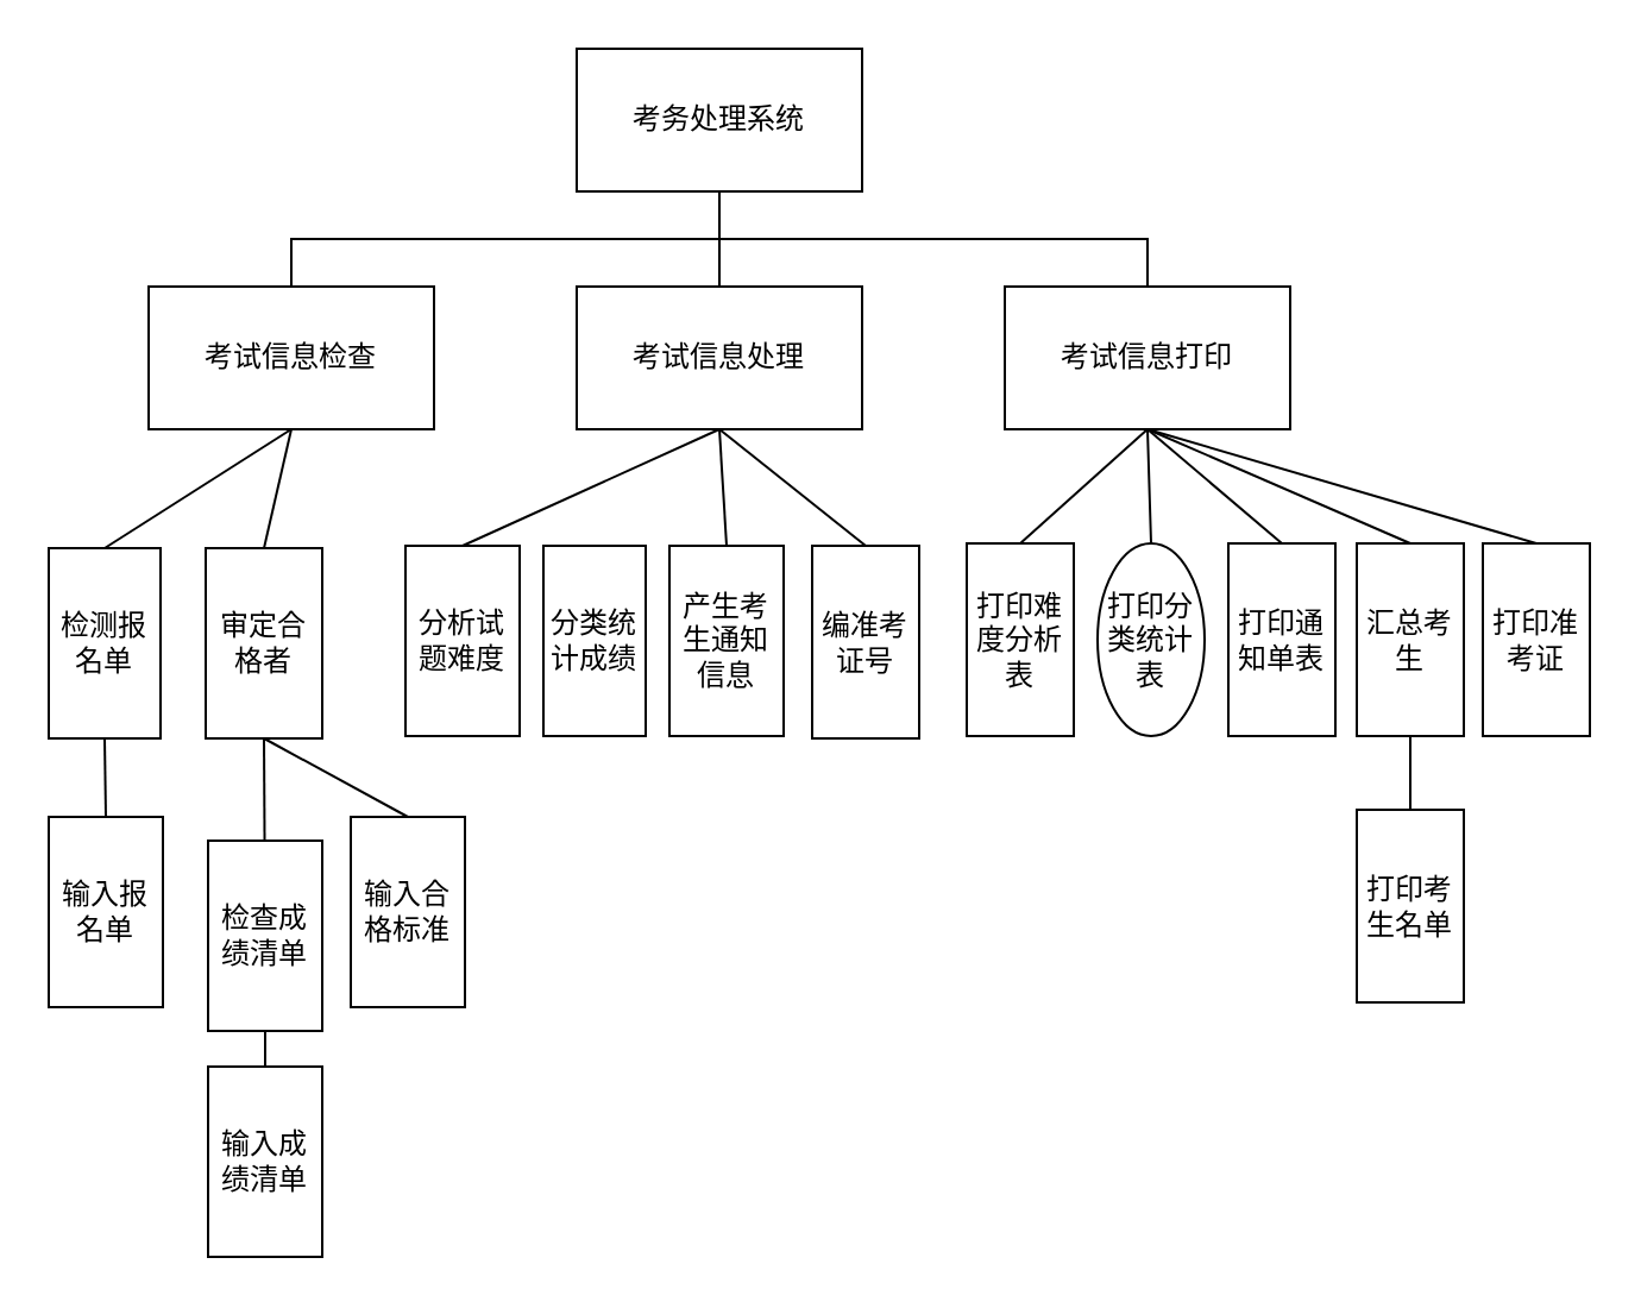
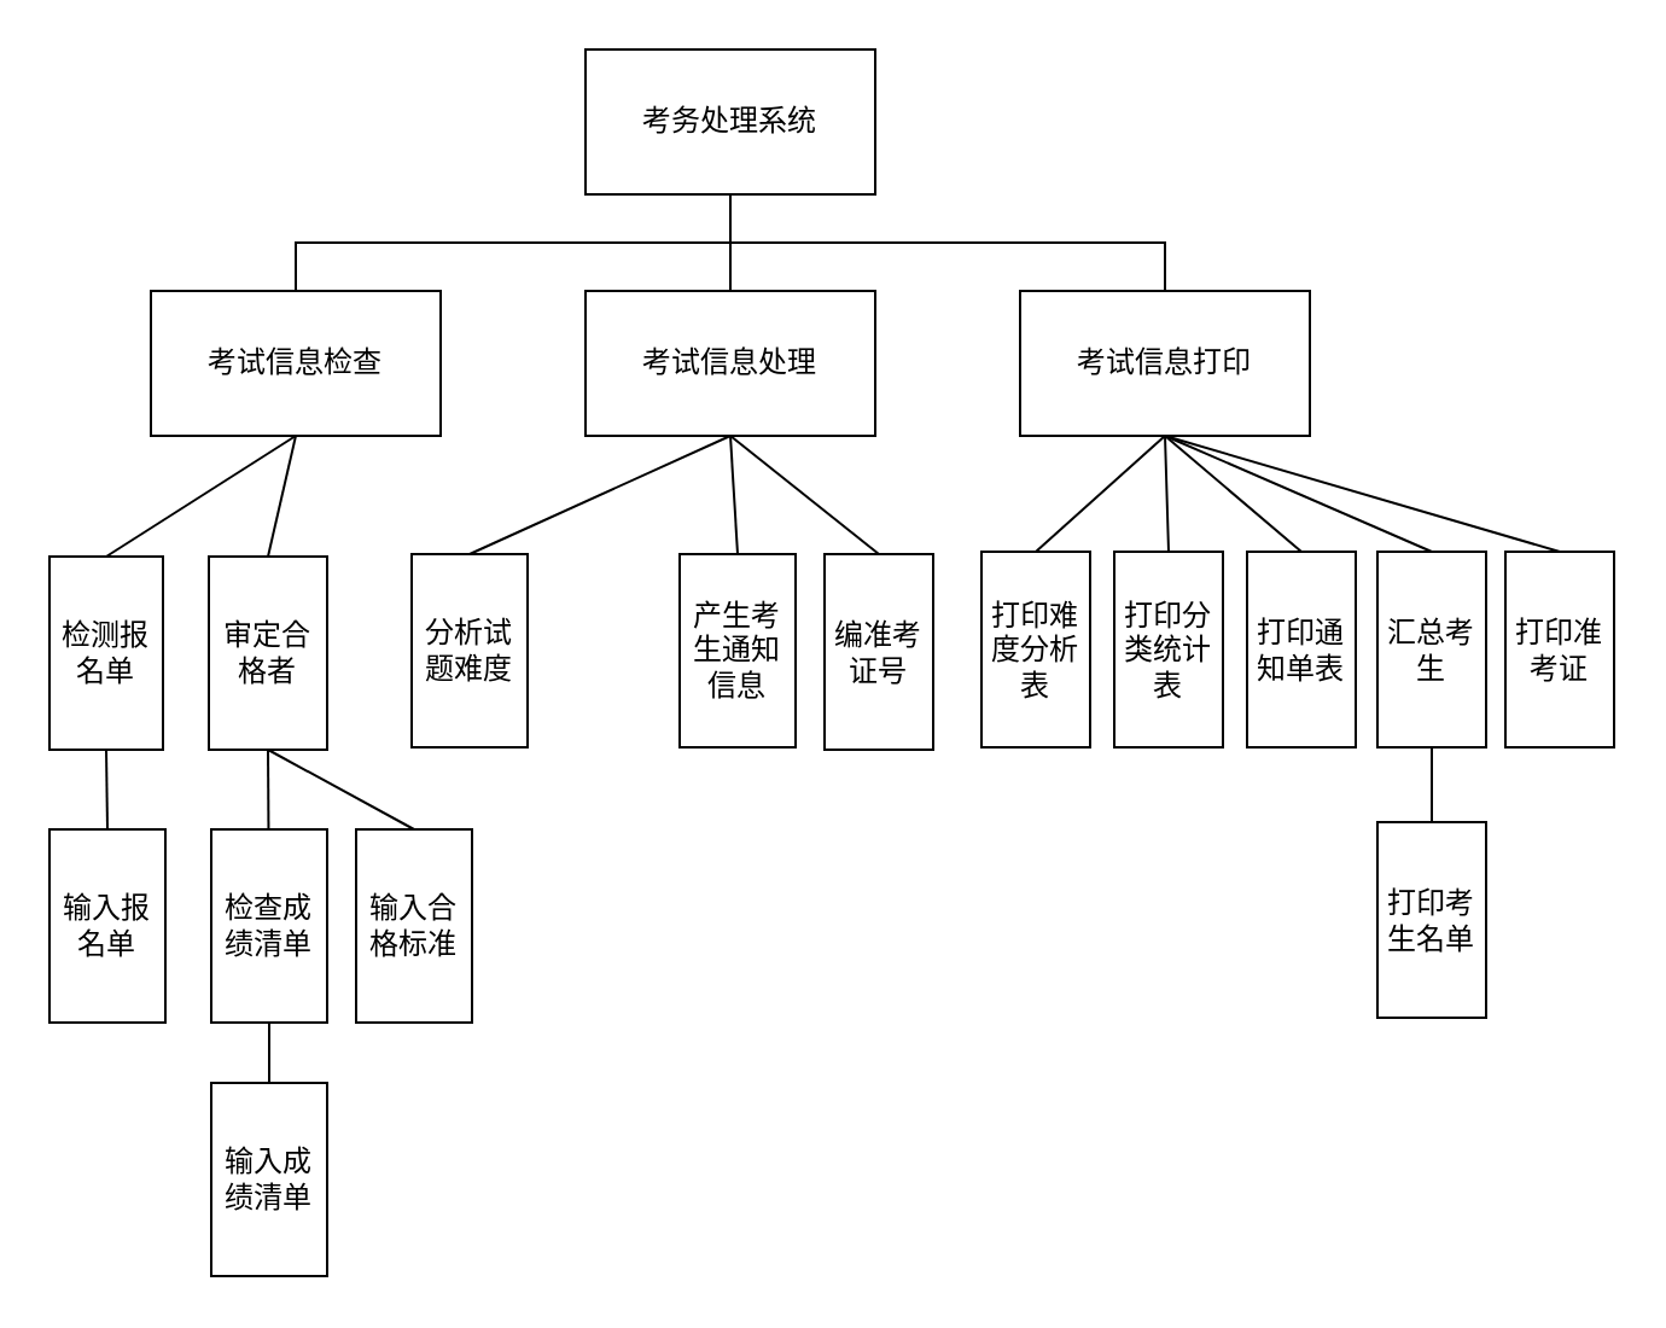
  <mxCell id="0" />
  <mxCell id="1" parent="0" />
  <mxCell id="2" value="考务处理系统" style="rounded=0;whiteSpace=wrap;html=1;" parent="1" vertex="1"><mxGeometry x="242" y="20" width="120" height="60" as="geometry" /></mxCell>
  <mxCell id="3" value="考试信息检查" style="rounded=0;whiteSpace=wrap;html=1;" parent="1" vertex="1"><mxGeometry x="62" y="120" width="120" height="60" as="geometry" /></mxCell>
  <mxCell id="4" value="考试信息处理" style="rounded=0;whiteSpace=wrap;html=1;" parent="1" vertex="1"><mxGeometry x="242" y="120" width="120" height="60" as="geometry" /></mxCell>
  <mxCell id="5" value="考试信息打印" style="rounded=0;whiteSpace=wrap;html=1;" parent="1" vertex="1"><mxGeometry x="422" y="120" width="120" height="60" as="geometry" /></mxCell>
  <mxCell id="6" value="检测报名单" style="rounded=0;whiteSpace=wrap;html=1;" parent="1" vertex="1"><mxGeometry x="20" y="230" width="47" height="80" as="geometry" /></mxCell>
  <mxCell id="7" value="审定合格者" style="rounded=0;whiteSpace=wrap;html=1;" parent="1" vertex="1"><mxGeometry x="86" y="230" width="49" height="80" as="geometry" /></mxCell>
- <mxCell id="8" value="检查成绩清单" style="rounded=0;whiteSpace=wrap;html=1;" parent="1" vertex="1"><mxGeometry x="87" y="353" width="48" height="80" as="geometry" /></mxCell>
+ <mxCell id="8" value="检查成绩清单" style="rounded=0;whiteSpace=wrap;html=1;" parent="1" vertex="1"><mxGeometry x="87" y="343" width="48" height="80" as="geometry" /></mxCell>
  <mxCell id="9" value="" style="endArrow=none;html=1;rounded=0;exitX=0.5;exitY=0;exitDx=0;exitDy=0;entryX=0.5;entryY=1;entryDx=0;entryDy=0;" parent="1" source="3" target="2" edge="1"><mxGeometry width="50" height="50" relative="1" as="geometry"><mxPoint x="122" y="90" as="sourcePoint" /><mxPoint x="172" y="40" as="targetPoint" /><Array as="points"><mxPoint x="122" y="100" /><mxPoint x="212" y="100" /><mxPoint x="302" y="100" /></Array></mxGeometry></mxCell>
  <mxCell id="10" value="" style="endArrow=none;html=1;rounded=0;" parent="1" source="4" edge="1"><mxGeometry width="50" height="50" relative="1" as="geometry"><mxPoint x="252" y="130" as="sourcePoint" /><mxPoint x="302" y="80" as="targetPoint" /></mxGeometry></mxCell>
  <mxCell id="11" value="" style="endArrow=none;html=1;rounded=0;exitX=0.5;exitY=0;exitDx=0;exitDy=0;entryX=0.5;entryY=1;entryDx=0;entryDy=0;" parent="1" source="5" target="2" edge="1"><mxGeometry width="50" height="50" relative="1" as="geometry"><mxPoint x="462" y="120" as="sourcePoint" /><mxPoint x="512" y="70" as="targetPoint" /><Array as="points"><mxPoint x="482" y="100" /><mxPoint x="392" y="100" /><mxPoint x="302" y="100" /></Array></mxGeometry></mxCell>
  <mxCell id="12" value="" style="endArrow=none;html=1;rounded=0;exitX=0.5;exitY=0;exitDx=0;exitDy=0;" parent="1" source="6" edge="1"><mxGeometry width="50" height="50" relative="1" as="geometry"><mxPoint x="72" y="230" as="sourcePoint" /><mxPoint x="122" y="180" as="targetPoint" /></mxGeometry></mxCell>
  <mxCell id="13" value="" style="endArrow=none;html=1;rounded=0;exitX=0.5;exitY=0;exitDx=0;exitDy=0;" parent="1" source="7" edge="1"><mxGeometry width="50" height="50" relative="1" as="geometry"><mxPoint x="132" y="240" as="sourcePoint" /><mxPoint x="122" y="180" as="targetPoint" /></mxGeometry></mxCell>
  <mxCell id="14" value="" style="endArrow=none;html=1;rounded=0;entryX=0.5;entryY=1;entryDx=0;entryDy=0;" parent="1" source="8" target="7" edge="1"><mxGeometry width="50" height="50" relative="1" as="geometry"><mxPoint x="106" y="350" as="sourcePoint" /><mxPoint x="156" y="300" as="targetPoint" /></mxGeometry></mxCell>
  <mxCell id="15" value="分析试题难度" style="rounded=0;whiteSpace=wrap;html=1;" parent="1" vertex="1"><mxGeometry x="170" y="229" width="48" height="80" as="geometry" /></mxCell>
- <mxCell id="16" value="分类统计成绩" style="rounded=0;whiteSpace=wrap;html=1;" parent="1" vertex="1"><mxGeometry x="228" y="229" width="43" height="80" as="geometry" /></mxCell>
  <mxCell id="17" value="产生考生通知信息" style="rounded=0;whiteSpace=wrap;html=1;" parent="1" vertex="1"><mxGeometry x="281" y="229" width="48" height="80" as="geometry" /></mxCell>
  <mxCell id="18" value="编准考证号" style="rounded=0;whiteSpace=wrap;html=1;" parent="1" vertex="1"><mxGeometry x="341" y="229" width="45" height="81" as="geometry" /></mxCell>
  <mxCell id="19" value="打印难度分析表" style="rounded=0;whiteSpace=wrap;html=1;" parent="1" vertex="1"><mxGeometry x="406" y="228" width="45" height="81" as="geometry" /></mxCell>
  <mxCell id="20" value="" style="endArrow=none;html=1;rounded=0;entryX=0.5;entryY=1;entryDx=0;entryDy=0;exitX=0.5;exitY=0;exitDx=0;exitDy=0;" parent="1" source="15" target="4" edge="1"><mxGeometry width="50" height="50" relative="1" as="geometry"><mxPoint x="252" y="240" as="sourcePoint" /><mxPoint x="302" y="190" as="targetPoint" /></mxGeometry></mxCell>
  <mxCell id="21" value="" style="endArrow=none;html=1;rounded=0;entryX=0.5;entryY=1;entryDx=0;entryDy=0;exitX=0.5;exitY=0;exitDx=0;exitDy=0;" parent="1" source="17" target="4" edge="1"><mxGeometry width="50" height="50" relative="1" as="geometry"><mxPoint x="292" y="390" as="sourcePoint" /><mxPoint x="342" y="340" as="targetPoint" /></mxGeometry></mxCell>
  <mxCell id="22" value="" style="endArrow=none;html=1;rounded=0;entryX=0.5;entryY=1;entryDx=0;entryDy=0;exitX=0.5;exitY=0;exitDx=0;exitDy=0;" parent="1" source="18" target="4" edge="1"><mxGeometry width="50" height="50" relative="1" as="geometry"><mxPoint x="302" y="430" as="sourcePoint" /><mxPoint x="352" y="380" as="targetPoint" /></mxGeometry></mxCell>
- <mxCell id="23" value="打印分类统计表" style="ellipse;whiteSpace=wrap;html=1;" parent="1" vertex="1"><mxGeometry x="461" y="228" width="45" height="81" as="geometry" /></mxCell>
+ <mxCell id="23" value="打印分类统计表" style="rounded=0;whiteSpace=wrap;html=1;" parent="1" vertex="1"><mxGeometry x="461" y="228" width="45" height="81" as="geometry" /></mxCell>
  <mxCell id="24" value="打印考生名单" style="rounded=0;whiteSpace=wrap;html=1;" parent="1" vertex="1"><mxGeometry x="570" y="340" width="45" height="81" as="geometry" /></mxCell>
  <mxCell id="25" value="汇总考生" style="rounded=0;whiteSpace=wrap;html=1;" parent="1" vertex="1"><mxGeometry x="570" y="228" width="45" height="81" as="geometry" /></mxCell>
  <mxCell id="26" value="打印通知单表" style="rounded=0;whiteSpace=wrap;html=1;" parent="1" vertex="1"><mxGeometry x="516" y="228" width="45" height="81" as="geometry" /></mxCell>
  <mxCell id="27" value="" style="endArrow=none;html=1;fontFamily=Helvetica;fontSize=11;fontColor=default;align=center;strokeColor=default;exitX=0.5;exitY=0;exitDx=0;exitDy=0;entryX=0.5;entryY=1;entryDx=0;entryDy=0;" parent="1" source="26" target="5" edge="1"><mxGeometry width="50" height="50" relative="1" as="geometry"><mxPoint x="462" y="250" as="sourcePoint" /><mxPoint x="512" y="200" as="targetPoint" /></mxGeometry></mxCell>
  <mxCell id="28" value="" style="endArrow=none;html=1;rounded=0;entryX=0.5;entryY=1;entryDx=0;entryDy=0;exitX=0.5;exitY=0;exitDx=0;exitDy=0;" parent="1" source="23" target="5" edge="1"><mxGeometry width="50" height="50" relative="1" as="geometry"><mxPoint x="412" y="430" as="sourcePoint" /><mxPoint x="462" y="380" as="targetPoint" /></mxGeometry></mxCell>
  <mxCell id="29" value="" style="endArrow=none;html=1;rounded=0;entryX=0.5;entryY=1;entryDx=0;entryDy=0;exitX=0.5;exitY=0;exitDx=0;exitDy=0;" parent="1" source="19" target="5" edge="1"><mxGeometry width="50" height="50" relative="1" as="geometry"><mxPoint x="462" y="410" as="sourcePoint" /><mxPoint x="512" y="360" as="targetPoint" /></mxGeometry></mxCell>
  <mxCell id="30" value="" style="endArrow=none;html=1;rounded=0;entryX=0.5;entryY=1;entryDx=0;entryDy=0;exitX=0.5;exitY=0;exitDx=0;exitDy=0;" parent="1" source="25" target="5" edge="1"><mxGeometry width="50" height="50" relative="1" as="geometry"><mxPoint x="642" y="190" as="sourcePoint" /><mxPoint x="692" y="140" as="targetPoint" /></mxGeometry></mxCell>
  <mxCell id="31" value="" style="endArrow=none;html=1;rounded=0;entryX=0.5;entryY=1;entryDx=0;entryDy=0;exitX=0.5;exitY=0;exitDx=0;exitDy=0;" parent="1" source="24" target="25" edge="1"><mxGeometry width="50" height="50" relative="1" as="geometry"><mxPoint x="466" y="400" as="sourcePoint" /><mxPoint x="516" y="350" as="targetPoint" /></mxGeometry></mxCell>
  <mxCell id="32" value="打印准考证" style="rounded=0;whiteSpace=wrap;html=1;" parent="1" vertex="1"><mxGeometry x="623" y="228" width="45" height="81" as="geometry" /></mxCell>
  <mxCell id="33" value="" style="endArrow=none;html=1;rounded=0;entryX=0.5;entryY=1;entryDx=0;entryDy=0;exitX=0.5;exitY=0;exitDx=0;exitDy=0;" parent="1" source="32" target="5" edge="1"><mxGeometry width="50" height="50" relative="1" as="geometry"><mxPoint x="447" y="410" as="sourcePoint" /><mxPoint x="497" y="360" as="targetPoint" /></mxGeometry></mxCell>
  <mxCell id="34" value="输入成绩清单" style="rounded=0;whiteSpace=wrap;html=1;" parent="1" vertex="1"><mxGeometry x="87" y="448" width="48" height="80" as="geometry" /></mxCell>
  <mxCell id="35" value="输入合格标准" style="rounded=0;whiteSpace=wrap;html=1;" parent="1" vertex="1"><mxGeometry x="147" y="343" width="48" height="80" as="geometry" /></mxCell>
  <mxCell id="36" value="" style="endArrow=none;html=1;rounded=0;entryX=0.5;entryY=1;entryDx=0;entryDy=0;exitX=0.5;exitY=0;exitDx=0;exitDy=0;" parent="1" source="35" target="7" edge="1"><mxGeometry width="50" height="50" relative="1" as="geometry"><mxPoint x="167" y="500" as="sourcePoint" /><mxPoint x="217" y="450" as="targetPoint" /></mxGeometry></mxCell>
  <mxCell id="37" value="" style="endArrow=none;html=1;rounded=0;entryX=0.5;entryY=1;entryDx=0;entryDy=0;exitX=0.5;exitY=0;exitDx=0;exitDy=0;" parent="1" source="34" target="8" edge="1"><mxGeometry width="50" height="50" relative="1" as="geometry"><mxPoint x="111" y="448" as="sourcePoint" /><mxPoint x="82" y="443" as="targetPoint" /></mxGeometry></mxCell>
  <mxCell id="38" value="输入报名单" style="rounded=0;whiteSpace=wrap;html=1;" parent="1" vertex="1"><mxGeometry x="20" y="343" width="48" height="80" as="geometry" /></mxCell>
  <mxCell id="39" value="" style="endArrow=none;html=1;rounded=0;entryX=0.5;entryY=1;entryDx=0;entryDy=0;exitX=0.5;exitY=0;exitDx=0;exitDy=0;" parent="1" source="38" target="6" edge="1"><mxGeometry width="50" height="50" relative="1" as="geometry"><mxPoint x="27" y="520" as="sourcePoint" /><mxPoint x="77" y="470" as="targetPoint" /></mxGeometry></mxCell>
